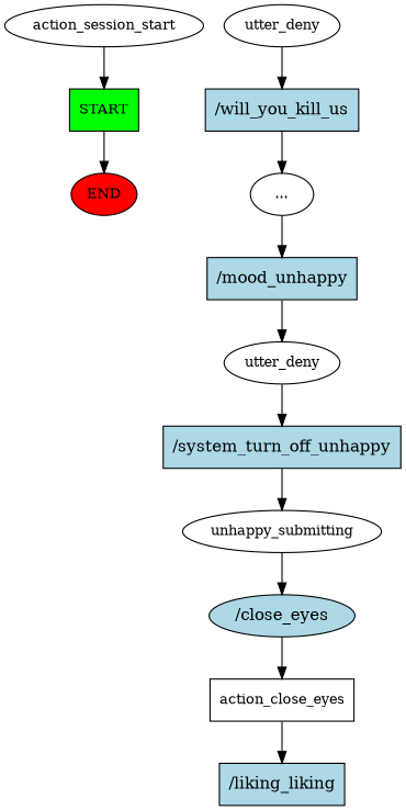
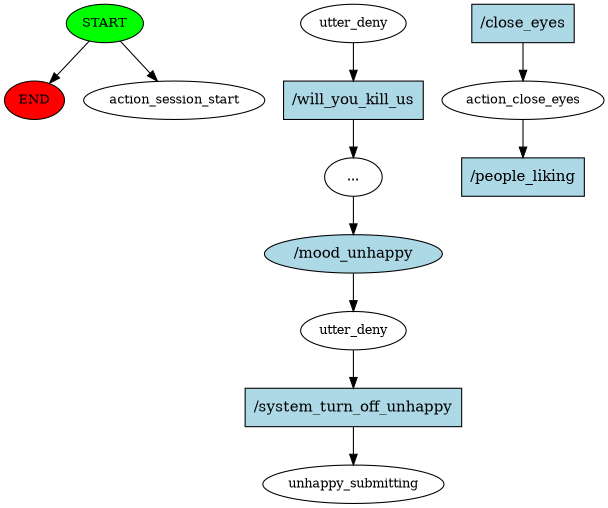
  digraph {
    node [fontsize=12 style=filled]
-   n1 [fillcolor=green label=START shape=box]
+   n1 [fillcolor=green label=START]
    n2 [fillcolor=red label=END]
    n3 [label=action_session_start style=""]
    n4 [label=utter_deny style=""]
    n5 [fillcolor=lightblue label="/will_you_kill_us" shape=rect fontsize=""]
    n6 [label="..." style=""]
-   n7 [fillcolor=lightblue label="/mood_unhappy" shape=rect fontsize=""]
+   n7 [fillcolor=lightblue label="/mood_unhappy" shape=ellipse fontsize=""]
    n8 [label=utter_deny style=""]
    n9 [fillcolor=lightblue label="/system_turn_off_unhappy" shape=rect fontsize=""]
    n10 [label=unhappy_submitting style=""]
-   n11 [fillcolor=lightblue label="/close_eyes" shape=ellipse fontsize=""]
-   n12 [label=action_close_eyes shape=box style=""]
-   n13 [fillcolor=lightblue label="/liking_liking" shape=rect fontsize=""]
+   n11 [fillcolor=lightblue label="/close_eyes" shape=rect fontsize=""]
+   n12 [label=action_close_eyes style=""]
+   n13 [fillcolor=lightblue label="/people_liking" shape=rect fontsize=""]
    n1 -> n2
-   n3 -> n1
+   n1 -> n3
    n4 -> n5
    n5 -> n6
    n6 -> n7
    n7 -> n8
    n8 -> n9
    n9 -> n10
-   n10 -> n11
    n11 -> n12
    n12 -> n13
  }
